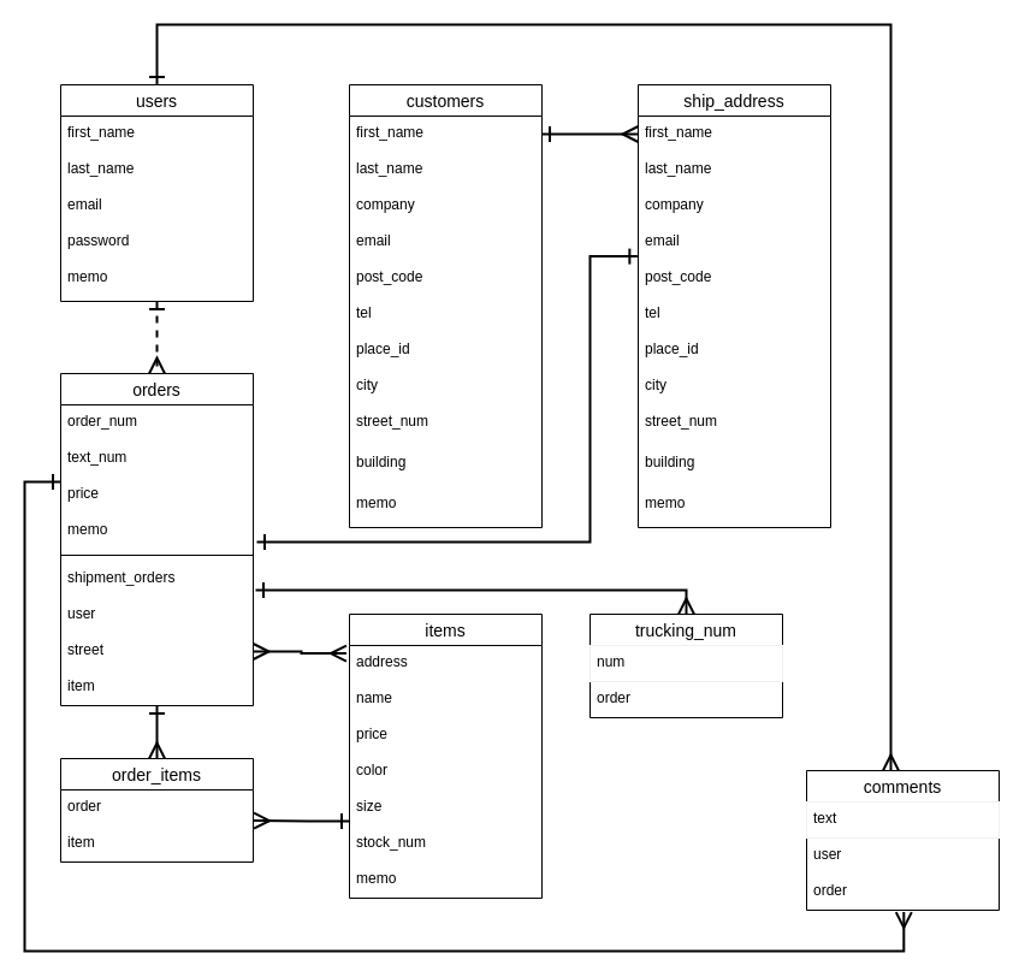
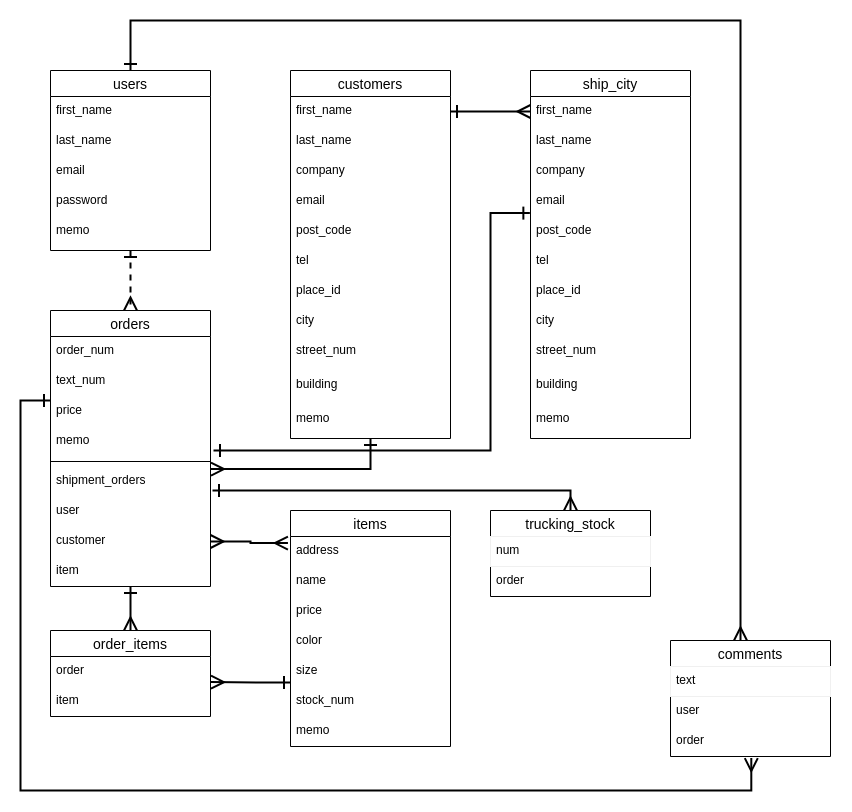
  <mxCell id="0" />
  <mxCell id="1" parent="0" />
  <mxCell id="2" style="edgeStyle=orthogonalEdgeStyle;rounded=0;orthogonalLoop=1;jettySize=auto;html=1;entryX=0.5;entryY=0;entryDx=0;entryDy=0;strokeWidth=2;endArrow=ERmany;endFill=0;startArrow=ERone;startFill=0;endSize=10;startSize=10;jumpSize=6;dashed=1;" parent="1" source="4" target="12" edge="1"><mxGeometry relative="1" as="geometry" /></mxCell>
  <mxCell id="3" style="edgeStyle=orthogonalEdgeStyle;rounded=0;jumpSize=6;orthogonalLoop=1;jettySize=auto;html=1;startArrow=ERone;startFill=0;startSize=10;endArrow=ERmany;endFill=0;endSize=10;strokeWidth=2;" parent="1" source="4" target="56" edge="1"><mxGeometry relative="1" as="geometry"><Array as="points"><mxPoint x="130" y="20" /><mxPoint x="740" y="20" /></Array><mxPoint x="740" y="630" as="targetPoint" /></mxGeometry></mxCell>
  <mxCell id="4" value="users" style="swimlane;fontStyle=0;childLayout=stackLayout;horizontal=1;startSize=26;horizontalStack=0;resizeParent=1;resizeParentMax=0;resizeLast=0;collapsible=1;marginBottom=0;align=center;fontSize=14;" parent="1" vertex="1"><mxGeometry x="50" y="70" width="160" height="180" as="geometry" /></mxCell>
  <mxCell id="5" value="first_name" style="text;strokeColor=none;fillColor=none;spacingLeft=4;spacingRight=4;overflow=hidden;rotatable=0;points=[[0,0.5],[1,0.5]];portConstraint=eastwest;fontSize=12;" parent="4" vertex="1"><mxGeometry y="26" width="160" height="30" as="geometry" /></mxCell>
  <mxCell id="6" value="last_name" style="text;strokeColor=none;fillColor=none;spacingLeft=4;spacingRight=4;overflow=hidden;rotatable=0;points=[[0,0.5],[1,0.5]];portConstraint=eastwest;fontSize=12;" parent="4" vertex="1"><mxGeometry y="56" width="160" height="30" as="geometry" /></mxCell>
  <mxCell id="7" value="email" style="text;strokeColor=none;fillColor=none;spacingLeft=4;spacingRight=4;overflow=hidden;rotatable=0;points=[[0,0.5],[1,0.5]];portConstraint=eastwest;fontSize=12;" parent="4" vertex="1"><mxGeometry y="86" width="160" height="30" as="geometry" /></mxCell>
  <mxCell id="8" value="password" style="text;strokeColor=none;fillColor=none;spacingLeft=4;spacingRight=4;overflow=hidden;rotatable=0;points=[[0,0.5],[1,0.5]];portConstraint=eastwest;fontSize=12;" parent="4" vertex="1"><mxGeometry y="116" width="160" height="30" as="geometry" /></mxCell>
  <mxCell id="9" value="memo" style="text;strokeColor=none;fillColor=none;spacingLeft=4;spacingRight=4;overflow=hidden;rotatable=0;points=[[0,0.5],[1,0.5]];portConstraint=eastwest;fontSize=12;" parent="4" vertex="1"><mxGeometry y="146" width="160" height="34" as="geometry" /></mxCell>
  <mxCell id="10" style="edgeStyle=orthogonalEdgeStyle;rounded=0;jumpSize=6;orthogonalLoop=1;jettySize=auto;html=1;entryX=0.505;entryY=1.053;entryDx=0;entryDy=0;entryPerimeter=0;startArrow=ERone;startFill=0;startSize=10;endArrow=ERmany;endFill=0;endSize=10;strokeWidth=2;" parent="1" source="12" target="59" edge="1"><mxGeometry relative="1" as="geometry"><Array as="points"><mxPoint x="20" y="400" /><mxPoint x="20" y="790" /><mxPoint x="751" y="790" /></Array></mxGeometry></mxCell>
  <mxCell id="11" style="edgeStyle=orthogonalEdgeStyle;rounded=0;jumpSize=6;orthogonalLoop=1;jettySize=auto;html=1;entryX=0.5;entryY=0;entryDx=0;entryDy=0;startArrow=ERone;startFill=0;startSize=10;endArrow=ERmany;endFill=0;endSize=10;strokeWidth=2;" parent="1" source="12" target="60" edge="1"><mxGeometry relative="1" as="geometry" /></mxCell>
  <mxCell id="12" value="orders" style="swimlane;fontStyle=0;childLayout=stackLayout;horizontal=1;startSize=26;horizontalStack=0;resizeParent=1;resizeParentMax=0;resizeLast=0;collapsible=1;marginBottom=0;align=center;fontSize=14;" parent="1" vertex="1"><mxGeometry x="50" y="310" width="160" height="276" as="geometry" /></mxCell>
  <mxCell id="13" value="order_num" style="text;strokeColor=none;fillColor=none;spacingLeft=4;spacingRight=4;overflow=hidden;rotatable=0;points=[[0,0.5],[1,0.5]];portConstraint=eastwest;fontSize=12;" parent="12" vertex="1"><mxGeometry y="26" width="160" height="30" as="geometry" /></mxCell>
  <mxCell id="14" value="text_num" style="text;strokeColor=none;fillColor=none;spacingLeft=4;spacingRight=4;overflow=hidden;rotatable=0;points=[[0,0.5],[1,0.5]];portConstraint=eastwest;fontSize=12;" parent="12" vertex="1"><mxGeometry y="56" width="160" height="30" as="geometry" /></mxCell>
  <mxCell id="15" value="price" style="text;strokeColor=none;fillColor=none;spacingLeft=4;spacingRight=4;overflow=hidden;rotatable=0;points=[[0,0.5],[1,0.5]];portConstraint=eastwest;fontSize=12;" parent="12" vertex="1"><mxGeometry y="86" width="160" height="30" as="geometry" /></mxCell>
  <mxCell id="16" value="memo" style="text;strokeColor=none;fillColor=none;spacingLeft=4;spacingRight=4;overflow=hidden;rotatable=0;points=[[0,0.5],[1,0.5]];portConstraint=eastwest;fontSize=12;" parent="12" vertex="1"><mxGeometry y="116" width="160" height="30" as="geometry" /></mxCell>
  <mxCell id="17" value="" style="line;strokeWidth=1;rotatable=0;dashed=0;labelPosition=right;align=left;verticalAlign=middle;spacingTop=0;spacingLeft=6;points=[];portConstraint=eastwest;" parent="12" vertex="1"><mxGeometry y="146" width="160" height="10" as="geometry" /></mxCell>
  <mxCell id="18" value="shipment_orders" style="text;strokeColor=none;fillColor=none;spacingLeft=4;spacingRight=4;overflow=hidden;rotatable=0;points=[[0,0.5],[1,0.5]];portConstraint=eastwest;fontSize=12;" parent="12" vertex="1"><mxGeometry y="156" width="160" height="30" as="geometry" /></mxCell>
  <mxCell id="19" value="user" style="text;strokeColor=none;fillColor=none;spacingLeft=4;spacingRight=4;overflow=hidden;rotatable=0;points=[[0,0.5],[1,0.5]];portConstraint=eastwest;fontSize=12;" parent="12" vertex="1"><mxGeometry y="186" width="160" height="30" as="geometry" /></mxCell>
- <mxCell id="20" value="street" style="text;strokeColor=none;fillColor=none;spacingLeft=4;spacingRight=4;overflow=hidden;rotatable=0;points=[[0,0.5],[1,0.5]];portConstraint=eastwest;fontSize=12;" parent="12" vertex="1"><mxGeometry y="216" width="160" height="30" as="geometry" /></mxCell>
+ <mxCell id="20" value="customer" style="text;strokeColor=none;fillColor=none;spacingLeft=4;spacingRight=4;overflow=hidden;rotatable=0;points=[[0,0.5],[1,0.5]];portConstraint=eastwest;fontSize=12;" parent="12" vertex="1"><mxGeometry y="216" width="160" height="30" as="geometry" /></mxCell>
  <mxCell id="21" value="item" style="text;strokeColor=none;fillColor=none;spacingLeft=4;spacingRight=4;overflow=hidden;rotatable=0;points=[[0,0.5],[1,0.5]];portConstraint=eastwest;fontSize=12;" parent="12" vertex="1"><mxGeometry y="246" width="160" height="30" as="geometry" /></mxCell>
+ <mxCell id="22" style="edgeStyle=orthogonalEdgeStyle;rounded=0;jumpSize=6;orthogonalLoop=1;jettySize=auto;html=1;startArrow=ERone;startFill=0;startSize=10;endArrow=ERmany;endFill=0;endSize=10;strokeWidth=2;entryX=1.003;entryY=0.087;entryDx=0;entryDy=0;entryPerimeter=0;" parent="1" source="23" target="18" edge="1"><mxGeometry relative="1" as="geometry"><mxPoint x="230" y="390" as="targetPoint" /></mxGeometry></mxCell>
  <mxCell id="23" value="customers" style="swimlane;fontStyle=0;childLayout=stackLayout;horizontal=1;startSize=26;horizontalStack=0;resizeParent=1;resizeParentMax=0;resizeLast=0;collapsible=1;marginBottom=0;align=center;fontSize=14;" parent="1" vertex="1"><mxGeometry x="290" y="70" width="160" height="368" as="geometry" /></mxCell>
  <mxCell id="24" value="first_name" style="text;strokeColor=none;fillColor=none;spacingLeft=4;spacingRight=4;overflow=hidden;rotatable=0;points=[[0,0.5],[1,0.5]];portConstraint=eastwest;fontSize=12;" parent="23" vertex="1"><mxGeometry y="26" width="160" height="30" as="geometry" /></mxCell>
  <mxCell id="25" value="last_name" style="text;strokeColor=none;fillColor=none;spacingLeft=4;spacingRight=4;overflow=hidden;rotatable=0;points=[[0,0.5],[1,0.5]];portConstraint=eastwest;fontSize=12;" parent="23" vertex="1"><mxGeometry y="56" width="160" height="30" as="geometry" /></mxCell>
  <mxCell id="26" value="company" style="text;strokeColor=none;fillColor=none;spacingLeft=4;spacingRight=4;overflow=hidden;rotatable=0;points=[[0,0.5],[1,0.5]];portConstraint=eastwest;fontSize=12;" parent="23" vertex="1"><mxGeometry y="86" width="160" height="30" as="geometry" /></mxCell>
  <mxCell id="27" value="email" style="text;strokeColor=none;fillColor=none;spacingLeft=4;spacingRight=4;overflow=hidden;rotatable=0;points=[[0,0.5],[1,0.5]];portConstraint=eastwest;fontSize=12;" parent="23" vertex="1"><mxGeometry y="116" width="160" height="30" as="geometry" /></mxCell>
  <mxCell id="28" value="post_code" style="text;strokeColor=none;fillColor=none;spacingLeft=4;spacingRight=4;overflow=hidden;rotatable=0;points=[[0,0.5],[1,0.5]];portConstraint=eastwest;fontSize=12;" parent="23" vertex="1"><mxGeometry y="146" width="160" height="30" as="geometry" /></mxCell>
  <mxCell id="29" value="tel" style="text;strokeColor=none;fillColor=none;spacingLeft=4;spacingRight=4;overflow=hidden;rotatable=0;points=[[0,0.5],[1,0.5]];portConstraint=eastwest;fontSize=12;" parent="23" vertex="1"><mxGeometry y="176" width="160" height="30" as="geometry" /></mxCell>
  <mxCell id="30" value="place_id" style="text;strokeColor=none;fillColor=none;spacingLeft=4;spacingRight=4;overflow=hidden;rotatable=0;points=[[0,0.5],[1,0.5]];portConstraint=eastwest;fontSize=12;" parent="23" vertex="1"><mxGeometry y="206" width="160" height="30" as="geometry" /></mxCell>
  <mxCell id="31" value="city" style="text;strokeColor=none;fillColor=none;spacingLeft=4;spacingRight=4;overflow=hidden;rotatable=0;points=[[0,0.5],[1,0.5]];portConstraint=eastwest;fontSize=12;" parent="23" vertex="1"><mxGeometry y="236" width="160" height="30" as="geometry" /></mxCell>
  <mxCell id="32" value="street_num" style="text;strokeColor=none;fillColor=none;spacingLeft=4;spacingRight=4;overflow=hidden;rotatable=0;points=[[0,0.5],[1,0.5]];portConstraint=eastwest;fontSize=12;" parent="23" vertex="1"><mxGeometry y="266" width="160" height="34" as="geometry" /></mxCell>
  <mxCell id="33" value="building" style="text;strokeColor=none;fillColor=none;spacingLeft=4;spacingRight=4;overflow=hidden;rotatable=0;points=[[0,0.5],[1,0.5]];portConstraint=eastwest;fontSize=12;" parent="23" vertex="1"><mxGeometry y="300" width="160" height="34" as="geometry" /></mxCell>
  <mxCell id="34" value="memo" style="text;strokeColor=none;fillColor=none;spacingLeft=4;spacingRight=4;overflow=hidden;rotatable=0;points=[[0,0.5],[1,0.5]];portConstraint=eastwest;fontSize=12;" parent="23" vertex="1"><mxGeometry y="334" width="160" height="34" as="geometry" /></mxCell>
- <mxCell id="35" value="ship_address" style="swimlane;fontStyle=0;childLayout=stackLayout;horizontal=1;startSize=26;horizontalStack=0;resizeParent=1;resizeParentMax=0;resizeLast=0;collapsible=1;marginBottom=0;align=center;fontSize=14;" parent="1" vertex="1"><mxGeometry x="530" y="70" width="160" height="368" as="geometry" /></mxCell>
+ <mxCell id="35" value="ship_city" style="swimlane;fontStyle=0;childLayout=stackLayout;horizontal=1;startSize=26;horizontalStack=0;resizeParent=1;resizeParentMax=0;resizeLast=0;collapsible=1;marginBottom=0;align=center;fontSize=14;" parent="1" vertex="1"><mxGeometry x="530" y="70" width="160" height="368" as="geometry" /></mxCell>
  <mxCell id="36" value="first_name" style="text;strokeColor=none;fillColor=none;spacingLeft=4;spacingRight=4;overflow=hidden;rotatable=0;points=[[0,0.5],[1,0.5]];portConstraint=eastwest;fontSize=12;" parent="35" vertex="1"><mxGeometry y="26" width="160" height="30" as="geometry" /></mxCell>
  <mxCell id="37" value="last_name" style="text;strokeColor=none;fillColor=none;spacingLeft=4;spacingRight=4;overflow=hidden;rotatable=0;points=[[0,0.5],[1,0.5]];portConstraint=eastwest;fontSize=12;" parent="35" vertex="1"><mxGeometry y="56" width="160" height="30" as="geometry" /></mxCell>
  <mxCell id="38" value="company" style="text;strokeColor=none;fillColor=none;spacingLeft=4;spacingRight=4;overflow=hidden;rotatable=0;points=[[0,0.5],[1,0.5]];portConstraint=eastwest;fontSize=12;" parent="35" vertex="1"><mxGeometry y="86" width="160" height="30" as="geometry" /></mxCell>
  <mxCell id="39" value="email" style="text;strokeColor=none;fillColor=none;spacingLeft=4;spacingRight=4;overflow=hidden;rotatable=0;points=[[0,0.5],[1,0.5]];portConstraint=eastwest;fontSize=12;" parent="35" vertex="1"><mxGeometry y="116" width="160" height="30" as="geometry" /></mxCell>
  <mxCell id="40" value="post_code" style="text;strokeColor=none;fillColor=none;spacingLeft=4;spacingRight=4;overflow=hidden;rotatable=0;points=[[0,0.5],[1,0.5]];portConstraint=eastwest;fontSize=12;" parent="35" vertex="1"><mxGeometry y="146" width="160" height="30" as="geometry" /></mxCell>
  <mxCell id="41" value="tel" style="text;strokeColor=none;fillColor=none;spacingLeft=4;spacingRight=4;overflow=hidden;rotatable=0;points=[[0,0.5],[1,0.5]];portConstraint=eastwest;fontSize=12;" parent="35" vertex="1"><mxGeometry y="176" width="160" height="30" as="geometry" /></mxCell>
  <mxCell id="42" value="place_id" style="text;strokeColor=none;fillColor=none;spacingLeft=4;spacingRight=4;overflow=hidden;rotatable=0;points=[[0,0.5],[1,0.5]];portConstraint=eastwest;fontSize=12;" parent="35" vertex="1"><mxGeometry y="206" width="160" height="30" as="geometry" /></mxCell>
  <mxCell id="43" value="city" style="text;strokeColor=none;fillColor=none;spacingLeft=4;spacingRight=4;overflow=hidden;rotatable=0;points=[[0,0.5],[1,0.5]];portConstraint=eastwest;fontSize=12;" parent="35" vertex="1"><mxGeometry y="236" width="160" height="30" as="geometry" /></mxCell>
  <mxCell id="44" value="street_num" style="text;strokeColor=none;fillColor=none;spacingLeft=4;spacingRight=4;overflow=hidden;rotatable=0;points=[[0,0.5],[1,0.5]];portConstraint=eastwest;fontSize=12;" parent="35" vertex="1"><mxGeometry y="266" width="160" height="34" as="geometry" /></mxCell>
  <mxCell id="45" value="building" style="text;strokeColor=none;fillColor=none;spacingLeft=4;spacingRight=4;overflow=hidden;rotatable=0;points=[[0,0.5],[1,0.5]];portConstraint=eastwest;fontSize=12;" parent="35" vertex="1"><mxGeometry y="300" width="160" height="34" as="geometry" /></mxCell>
  <mxCell id="46" value="memo" style="text;strokeColor=none;fillColor=none;spacingLeft=4;spacingRight=4;overflow=hidden;rotatable=0;points=[[0,0.5],[1,0.5]];portConstraint=eastwest;fontSize=12;" parent="35" vertex="1"><mxGeometry y="334" width="160" height="34" as="geometry" /></mxCell>
  <mxCell id="47" style="edgeStyle=orthogonalEdgeStyle;rounded=0;jumpSize=6;orthogonalLoop=1;jettySize=auto;html=1;entryX=1.003;entryY=0.853;entryDx=0;entryDy=0;entryPerimeter=0;startArrow=ERone;startFill=0;startSize=10;endArrow=ERmany;endFill=0;endSize=10;strokeWidth=2;" parent="1" source="48" target="61" edge="1"><mxGeometry relative="1" as="geometry"><Array as="points"><mxPoint x="260" y="682" /><mxPoint x="260" y="682" /></Array></mxGeometry></mxCell>
  <mxCell id="48" value="items" style="swimlane;fontStyle=0;childLayout=stackLayout;horizontal=1;startSize=26;horizontalStack=0;resizeParent=1;resizeParentMax=0;resizeLast=0;collapsible=1;marginBottom=0;align=center;fontSize=14;" parent="1" vertex="1"><mxGeometry x="290" y="510" width="160" height="236" as="geometry" /></mxCell>
  <mxCell id="49" value="address" style="text;strokeColor=none;fillColor=none;spacingLeft=4;spacingRight=4;overflow=hidden;rotatable=0;points=[[0,0.5],[1,0.5]];portConstraint=eastwest;fontSize=12;" parent="48" vertex="1"><mxGeometry y="26" width="160" height="30" as="geometry" /></mxCell>
  <mxCell id="50" value="name" style="text;strokeColor=none;fillColor=none;spacingLeft=4;spacingRight=4;overflow=hidden;rotatable=0;points=[[0,0.5],[1,0.5]];portConstraint=eastwest;fontSize=12;" parent="48" vertex="1"><mxGeometry y="56" width="160" height="30" as="geometry" /></mxCell>
  <mxCell id="51" value="price" style="text;strokeColor=none;fillColor=none;spacingLeft=4;spacingRight=4;overflow=hidden;rotatable=0;points=[[0,0.5],[1,0.5]];portConstraint=eastwest;fontSize=12;" parent="48" vertex="1"><mxGeometry y="86" width="160" height="30" as="geometry" /></mxCell>
  <mxCell id="52" value="color" style="text;strokeColor=none;fillColor=none;spacingLeft=4;spacingRight=4;overflow=hidden;rotatable=0;points=[[0,0.5],[1,0.5]];portConstraint=eastwest;fontSize=12;" parent="48" vertex="1"><mxGeometry y="116" width="160" height="30" as="geometry" /></mxCell>
  <mxCell id="53" value="size" style="text;strokeColor=none;fillColor=none;spacingLeft=4;spacingRight=4;overflow=hidden;rotatable=0;points=[[0,0.5],[1,0.5]];portConstraint=eastwest;fontSize=12;" parent="48" vertex="1"><mxGeometry y="146" width="160" height="30" as="geometry" /></mxCell>
  <mxCell id="54" value="stock_num" style="text;strokeColor=none;fillColor=none;spacingLeft=4;spacingRight=4;overflow=hidden;rotatable=0;points=[[0,0.5],[1,0.5]];portConstraint=eastwest;fontSize=12;" parent="48" vertex="1"><mxGeometry y="176" width="160" height="30" as="geometry" /></mxCell>
  <mxCell id="55" value="memo" style="text;strokeColor=none;fillColor=none;spacingLeft=4;spacingRight=4;overflow=hidden;rotatable=0;points=[[0,0.5],[1,0.5]];portConstraint=eastwest;fontSize=12;" vertex="1" parent="48"><mxGeometry y="206" width="160" height="30" as="geometry" /></mxCell>
  <mxCell id="56" value="comments" style="swimlane;fontStyle=0;childLayout=stackLayout;horizontal=1;startSize=26;horizontalStack=0;resizeParent=1;resizeParentMax=0;resizeLast=0;collapsible=1;marginBottom=0;align=center;fontSize=14;" parent="1" vertex="1"><mxGeometry x="670" y="640" width="160" height="116" as="geometry" /></mxCell>
  <mxCell id="57" value="text" style="text;fillColor=none;spacingLeft=4;spacingRight=4;overflow=hidden;rotatable=0;points=[[0,0.5],[1,0.5]];portConstraint=eastwest;fontSize=12;strokeColor=#f0f0f0;" parent="56" vertex="1"><mxGeometry y="26" width="160" height="30" as="geometry" /></mxCell>
  <mxCell id="58" value="user" style="text;strokeColor=none;fillColor=none;spacingLeft=4;spacingRight=4;overflow=hidden;rotatable=0;points=[[0,0.5],[1,0.5]];portConstraint=eastwest;fontSize=12;" parent="56" vertex="1"><mxGeometry y="56" width="160" height="30" as="geometry" /></mxCell>
  <mxCell id="59" value="order" style="text;strokeColor=none;fillColor=none;spacingLeft=4;spacingRight=4;overflow=hidden;rotatable=0;points=[[0,0.5],[1,0.5]];portConstraint=eastwest;fontSize=12;" parent="56" vertex="1"><mxGeometry y="86" width="160" height="30" as="geometry" /></mxCell>
  <mxCell id="60" value="order_items" style="swimlane;fontStyle=0;childLayout=stackLayout;horizontal=1;startSize=26;horizontalStack=0;resizeParent=1;resizeParentMax=0;resizeLast=0;collapsible=1;marginBottom=0;align=center;fontSize=14;" parent="1" vertex="1"><mxGeometry x="50" y="630" width="160" height="86" as="geometry" /></mxCell>
  <mxCell id="61" value="order" style="text;strokeColor=none;fillColor=none;spacingLeft=4;spacingRight=4;overflow=hidden;rotatable=0;points=[[0,0.5],[1,0.5]];portConstraint=eastwest;fontSize=12;" parent="60" vertex="1"><mxGeometry y="26" width="160" height="30" as="geometry" /></mxCell>
  <mxCell id="62" value="item" style="text;strokeColor=none;fillColor=none;spacingLeft=4;spacingRight=4;overflow=hidden;rotatable=0;points=[[0,0.5],[1,0.5]];portConstraint=eastwest;fontSize=12;" parent="60" vertex="1"><mxGeometry y="56" width="160" height="30" as="geometry" /></mxCell>
  <mxCell id="63" style="edgeStyle=orthogonalEdgeStyle;rounded=0;jumpSize=6;orthogonalLoop=1;jettySize=auto;html=1;startArrow=ERone;startFill=0;startSize=10;endArrow=ERone;endFill=0;endSize=10;strokeWidth=2;entryX=-0.004;entryY=0.887;entryDx=0;entryDy=0;entryPerimeter=0;" parent="1" target="39" edge="1"><mxGeometry relative="1" as="geometry"><mxPoint x="213" y="450" as="sourcePoint" /><mxPoint x="420" y="450" as="targetPoint" /><Array as="points"><mxPoint x="213" y="450" /><mxPoint x="490" y="450" /><mxPoint x="490" y="213" /></Array></mxGeometry></mxCell>
  <mxCell id="64" style="edgeStyle=orthogonalEdgeStyle;rounded=0;jumpSize=6;orthogonalLoop=1;jettySize=auto;html=1;entryX=-0.016;entryY=0.22;entryDx=0;entryDy=0;entryPerimeter=0;startArrow=ERmany;startFill=0;startSize=10;endArrow=ERmany;endFill=0;endSize=10;strokeWidth=2;" parent="1" source="20" target="49" edge="1"><mxGeometry relative="1" as="geometry" /></mxCell>
  <mxCell id="65" style="edgeStyle=orthogonalEdgeStyle;rounded=0;orthogonalLoop=1;jettySize=auto;html=1;endArrow=ERone;endFill=0;startArrow=ERmany;startFill=0;strokeWidth=2;jumpSize=6;endSize=10;startSize=10;" parent="1" source="66" edge="1"><mxGeometry relative="1" as="geometry"><mxPoint x="212" y="490" as="targetPoint" /><Array as="points"><mxPoint x="570" y="490" /><mxPoint x="212" y="490" /></Array></mxGeometry></mxCell>
- <mxCell id="66" value="trucking_num" style="swimlane;fontStyle=0;childLayout=stackLayout;horizontal=1;startSize=26;horizontalStack=0;resizeParent=1;resizeParentMax=0;resizeLast=0;collapsible=1;marginBottom=0;align=center;fontSize=14;" parent="1" vertex="1"><mxGeometry x="490" y="510" width="160" height="86" as="geometry" /></mxCell>
+ <mxCell id="66" value="trucking_stock" style="swimlane;fontStyle=0;childLayout=stackLayout;horizontal=1;startSize=26;horizontalStack=0;resizeParent=1;resizeParentMax=0;resizeLast=0;collapsible=1;marginBottom=0;align=center;fontSize=14;" parent="1" vertex="1"><mxGeometry x="490" y="510" width="160" height="86" as="geometry" /></mxCell>
  <mxCell id="67" value="num" style="text;fillColor=none;spacingLeft=4;spacingRight=4;overflow=hidden;rotatable=0;points=[[0,0.5],[1,0.5]];portConstraint=eastwest;fontSize=12;strokeColor=#f0f0f0;" parent="66" vertex="1"><mxGeometry y="26" width="160" height="30" as="geometry" /></mxCell>
  <mxCell id="68" value="order&#10;" style="text;strokeColor=none;fillColor=none;spacingLeft=4;spacingRight=4;overflow=hidden;rotatable=0;points=[[0,0.5],[1,0.5]];portConstraint=eastwest;fontSize=12;" parent="66" vertex="1"><mxGeometry y="56" width="160" height="30" as="geometry" /></mxCell>
  <mxCell id="69" style="edgeStyle=orthogonalEdgeStyle;rounded=0;orthogonalLoop=1;jettySize=auto;html=1;entryX=0;entryY=0.5;entryDx=0;entryDy=0;strokeWidth=2;endArrow=ERmany;endFill=0;startArrow=ERone;startFill=0;endSize=10;startSize=10;" edge="1" parent="1" source="24" target="36"><mxGeometry relative="1" as="geometry" /></mxCell>
